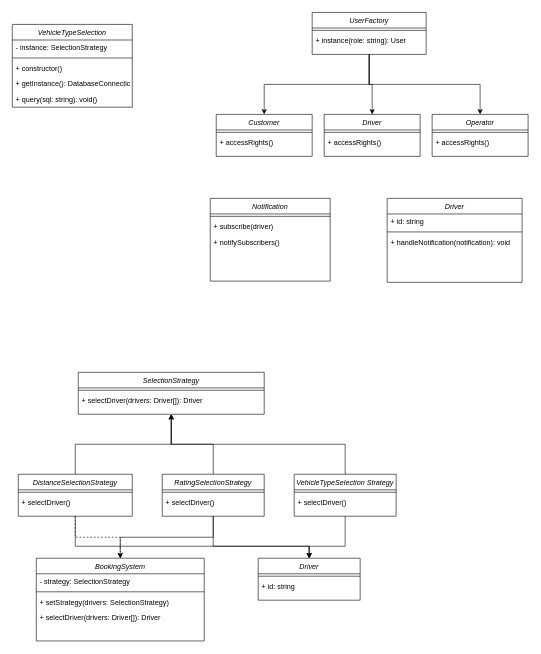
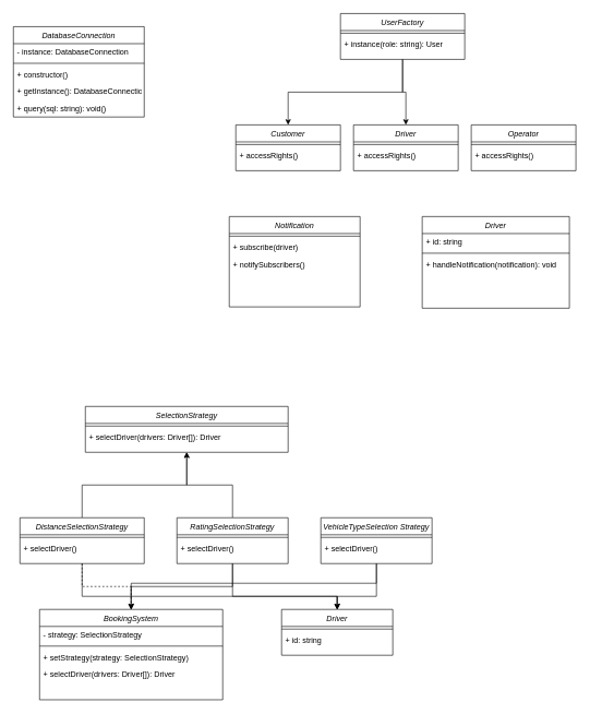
  <mxCell id="0" />
  <mxCell id="1" parent="0" />
- <mxCell id="2" value="VehicleTypeSelection" style="swimlane;fontStyle=2;align=center;verticalAlign=top;childLayout=stackLayout;horizontal=1;startSize=26;horizontalStack=0;resizeParent=1;resizeLast=0;collapsible=1;marginBottom=0;rounded=0;shadow=0;strokeWidth=1;" parent="1" vertex="1"><mxGeometry x="20" y="40" width="200" height="138" as="geometry"><mxRectangle x="230" y="140" width="160" height="26" as="alternateBounds" /></mxGeometry></mxCell>
- <mxCell id="3" value="- instance: SelectionStrategy" style="text;align=left;verticalAlign=top;spacingLeft=4;spacingRight=4;overflow=hidden;rotatable=0;points=[[0,0.5],[1,0.5]];portConstraint=eastwest;" parent="2" vertex="1"><mxGeometry y="26" width="200" height="26" as="geometry" /></mxCell>
+ <mxCell id="2" value="DatabaseConnection" style="swimlane;fontStyle=2;align=center;verticalAlign=top;childLayout=stackLayout;horizontal=1;startSize=26;horizontalStack=0;resizeParent=1;resizeLast=0;collapsible=1;marginBottom=0;rounded=0;shadow=0;strokeWidth=1;" parent="1" vertex="1"><mxGeometry x="20" y="40" width="200" height="138" as="geometry"><mxRectangle x="230" y="140" width="160" height="26" as="alternateBounds" /></mxGeometry></mxCell>
+ <mxCell id="3" value="- instance: DatabaseConnection" style="text;align=left;verticalAlign=top;spacingLeft=4;spacingRight=4;overflow=hidden;rotatable=0;points=[[0,0.5],[1,0.5]];portConstraint=eastwest;" parent="2" vertex="1"><mxGeometry y="26" width="200" height="26" as="geometry" /></mxCell>
  <mxCell id="4" value="" style="line;html=1;strokeWidth=1;align=left;verticalAlign=middle;spacingTop=-1;spacingLeft=3;spacingRight=3;rotatable=0;labelPosition=right;points=[];portConstraint=eastwest;" parent="2" vertex="1"><mxGeometry y="52" width="200" height="8" as="geometry" /></mxCell>
  <mxCell id="5" value="+ constructor()" style="text;align=left;verticalAlign=top;spacingLeft=4;spacingRight=4;overflow=hidden;rotatable=0;points=[[0,0.5],[1,0.5]];portConstraint=eastwest;" parent="2" vertex="1"><mxGeometry y="60" width="200" height="26" as="geometry" /></mxCell>
  <mxCell id="6" value="+ getInstance(): DatabaseConnection" style="text;align=left;verticalAlign=top;spacingLeft=4;spacingRight=4;overflow=hidden;rotatable=0;points=[[0,0.5],[1,0.5]];portConstraint=eastwest;" vertex="1" parent="2"><mxGeometry y="86" width="200" height="26" as="geometry" /></mxCell>
  <mxCell id="7" value="+ query(sql: string): void() " style="text;align=left;verticalAlign=top;spacingLeft=4;spacingRight=4;overflow=hidden;rotatable=0;points=[[0,0.5],[1,0.5]];portConstraint=eastwest;" vertex="1" parent="2"><mxGeometry y="112" width="200" height="26" as="geometry" /></mxCell>
  <mxCell id="8" style="edgeStyle=orthogonalEdgeStyle;rounded=0;orthogonalLoop=1;jettySize=auto;html=1;" edge="1" parent="1" source="11" target="14"><mxGeometry relative="1" as="geometry"><Array as="points"><mxPoint x="615" y="140" /><mxPoint x="440" y="140" /></Array></mxGeometry></mxCell>
  <mxCell id="9" style="edgeStyle=orthogonalEdgeStyle;rounded=0;orthogonalLoop=1;jettySize=auto;html=1;" edge="1" parent="1" source="11" target="17"><mxGeometry relative="1" as="geometry" /></mxCell>
- <mxCell id="10" style="edgeStyle=orthogonalEdgeStyle;rounded=0;orthogonalLoop=1;jettySize=auto;html=1;entryX=0.5;entryY=0;entryDx=0;entryDy=0;" edge="1" parent="1" source="11" target="20"><mxGeometry relative="1" as="geometry"><Array as="points"><mxPoint x="615" y="140" /><mxPoint x="800" y="140" /></Array></mxGeometry></mxCell>
  <mxCell id="11" value="UserFactory" style="swimlane;fontStyle=2;align=center;verticalAlign=top;childLayout=stackLayout;horizontal=1;startSize=26;horizontalStack=0;resizeParent=1;resizeLast=0;collapsible=1;marginBottom=0;rounded=0;shadow=0;strokeWidth=1;" vertex="1" parent="1"><mxGeometry x="520" y="20" width="190" height="70" as="geometry"><mxRectangle x="230" y="140" width="160" height="26" as="alternateBounds" /></mxGeometry></mxCell>
  <mxCell id="12" value="" style="line;html=1;strokeWidth=1;align=left;verticalAlign=middle;spacingTop=-1;spacingLeft=3;spacingRight=3;rotatable=0;labelPosition=right;points=[];portConstraint=eastwest;" vertex="1" parent="11"><mxGeometry y="26" width="190" height="8" as="geometry" /></mxCell>
  <mxCell id="13" value="+ instance(role: string): User" style="text;align=left;verticalAlign=top;spacingLeft=4;spacingRight=4;overflow=hidden;rotatable=0;points=[[0,0.5],[1,0.5]];portConstraint=eastwest;" vertex="1" parent="11"><mxGeometry y="34" width="190" height="26" as="geometry" /></mxCell>
  <mxCell id="14" value="Customer " style="swimlane;fontStyle=2;align=center;verticalAlign=top;childLayout=stackLayout;horizontal=1;startSize=26;horizontalStack=0;resizeParent=1;resizeLast=0;collapsible=1;marginBottom=0;rounded=0;shadow=0;strokeWidth=1;" vertex="1" parent="1"><mxGeometry x="360" y="190" width="160" height="70" as="geometry"><mxRectangle x="230" y="140" width="160" height="26" as="alternateBounds" /></mxGeometry></mxCell>
  <mxCell id="15" value="" style="line;html=1;strokeWidth=1;align=left;verticalAlign=middle;spacingTop=-1;spacingLeft=3;spacingRight=3;rotatable=0;labelPosition=right;points=[];portConstraint=eastwest;" vertex="1" parent="14"><mxGeometry y="26" width="160" height="8" as="geometry" /></mxCell>
  <mxCell id="16" value="+ accessRights()" style="text;align=left;verticalAlign=top;spacingLeft=4;spacingRight=4;overflow=hidden;rotatable=0;points=[[0,0.5],[1,0.5]];portConstraint=eastwest;" vertex="1" parent="14"><mxGeometry y="34" width="160" height="26" as="geometry" /></mxCell>
  <mxCell id="17" value="Driver" style="swimlane;fontStyle=2;align=center;verticalAlign=top;childLayout=stackLayout;horizontal=1;startSize=26;horizontalStack=0;resizeParent=1;resizeLast=0;collapsible=1;marginBottom=0;rounded=0;shadow=0;strokeWidth=1;" vertex="1" parent="1"><mxGeometry x="540" y="190" width="160" height="70" as="geometry"><mxRectangle x="230" y="140" width="160" height="26" as="alternateBounds" /></mxGeometry></mxCell>
  <mxCell id="18" value="" style="line;html=1;strokeWidth=1;align=left;verticalAlign=middle;spacingTop=-1;spacingLeft=3;spacingRight=3;rotatable=0;labelPosition=right;points=[];portConstraint=eastwest;" vertex="1" parent="17"><mxGeometry y="26" width="160" height="8" as="geometry" /></mxCell>
  <mxCell id="19" value="+ accessRights()" style="text;align=left;verticalAlign=top;spacingLeft=4;spacingRight=4;overflow=hidden;rotatable=0;points=[[0,0.5],[1,0.5]];portConstraint=eastwest;" vertex="1" parent="17"><mxGeometry y="34" width="160" height="26" as="geometry" /></mxCell>
  <mxCell id="20" value="Operator" style="swimlane;fontStyle=2;align=center;verticalAlign=top;childLayout=stackLayout;horizontal=1;startSize=26;horizontalStack=0;resizeParent=1;resizeLast=0;collapsible=1;marginBottom=0;rounded=0;shadow=0;strokeWidth=1;" vertex="1" parent="1"><mxGeometry x="720" y="190" width="160" height="70" as="geometry"><mxRectangle x="230" y="140" width="160" height="26" as="alternateBounds" /></mxGeometry></mxCell>
  <mxCell id="21" value="" style="line;html=1;strokeWidth=1;align=left;verticalAlign=middle;spacingTop=-1;spacingLeft=3;spacingRight=3;rotatable=0;labelPosition=right;points=[];portConstraint=eastwest;" vertex="1" parent="20"><mxGeometry y="26" width="160" height="8" as="geometry" /></mxCell>
  <mxCell id="22" value="+ accessRights()" style="text;align=left;verticalAlign=top;spacingLeft=4;spacingRight=4;overflow=hidden;rotatable=0;points=[[0,0.5],[1,0.5]];portConstraint=eastwest;" vertex="1" parent="20"><mxGeometry y="34" width="160" height="26" as="geometry" /></mxCell>
  <mxCell id="23" value="Notification" style="swimlane;fontStyle=2;align=center;verticalAlign=top;childLayout=stackLayout;horizontal=1;startSize=26;horizontalStack=0;resizeParent=1;resizeLast=0;collapsible=1;marginBottom=0;rounded=0;shadow=0;strokeWidth=1;" vertex="1" parent="1"><mxGeometry x="350" y="330" width="200" height="138" as="geometry"><mxRectangle x="230" y="140" width="160" height="26" as="alternateBounds" /></mxGeometry></mxCell>
  <mxCell id="24" value="" style="line;html=1;strokeWidth=1;align=left;verticalAlign=middle;spacingTop=-1;spacingLeft=3;spacingRight=3;rotatable=0;labelPosition=right;points=[];portConstraint=eastwest;" vertex="1" parent="23"><mxGeometry y="26" width="200" height="8" as="geometry" /></mxCell>
  <mxCell id="25" value="+ subscribe(driver)" style="text;align=left;verticalAlign=top;spacingLeft=4;spacingRight=4;overflow=hidden;rotatable=0;points=[[0,0.5],[1,0.5]];portConstraint=eastwest;" vertex="1" parent="23"><mxGeometry y="34" width="200" height="26" as="geometry" /></mxCell>
  <mxCell id="26" value="+ notifySubscribers()" style="text;align=left;verticalAlign=top;spacingLeft=4;spacingRight=4;overflow=hidden;rotatable=0;points=[[0,0.5],[1,0.5]];portConstraint=eastwest;" vertex="1" parent="23"><mxGeometry y="60" width="200" height="26" as="geometry" /></mxCell>
  <mxCell id="27" value="Driver" style="swimlane;fontStyle=2;align=center;verticalAlign=top;childLayout=stackLayout;horizontal=1;startSize=26;horizontalStack=0;resizeParent=1;resizeLast=0;collapsible=1;marginBottom=0;rounded=0;shadow=0;strokeWidth=1;" vertex="1" parent="1"><mxGeometry x="645" y="330" width="225" height="140" as="geometry"><mxRectangle x="230" y="140" width="160" height="26" as="alternateBounds" /></mxGeometry></mxCell>
  <mxCell id="28" value="+ id: string" style="text;align=left;verticalAlign=top;spacingLeft=4;spacingRight=4;overflow=hidden;rotatable=0;points=[[0,0.5],[1,0.5]];portConstraint=eastwest;" vertex="1" parent="27"><mxGeometry y="26" width="225" height="26" as="geometry" /></mxCell>
  <mxCell id="29" value="" style="line;html=1;strokeWidth=1;align=left;verticalAlign=middle;spacingTop=-1;spacingLeft=3;spacingRight=3;rotatable=0;labelPosition=right;points=[];portConstraint=eastwest;" vertex="1" parent="27"><mxGeometry y="52" width="225" height="8" as="geometry" /></mxCell>
  <mxCell id="30" value="+ handleNotification(notification): void" style="text;align=left;verticalAlign=top;spacingLeft=4;spacingRight=4;overflow=hidden;rotatable=0;points=[[0,0.5],[1,0.5]];portConstraint=eastwest;" vertex="1" parent="27"><mxGeometry y="60" width="225" height="26" as="geometry" /></mxCell>
  <mxCell id="31" value="SelectionStrategy" style="swimlane;fontStyle=2;align=center;verticalAlign=top;childLayout=stackLayout;horizontal=1;startSize=26;horizontalStack=0;resizeParent=1;resizeLast=0;collapsible=1;marginBottom=0;rounded=0;shadow=0;strokeWidth=1;" vertex="1" parent="1"><mxGeometry x="130" y="620" width="310" height="70" as="geometry"><mxRectangle x="230" y="140" width="160" height="26" as="alternateBounds" /></mxGeometry></mxCell>
  <mxCell id="32" value="" style="line;html=1;strokeWidth=1;align=left;verticalAlign=middle;spacingTop=-1;spacingLeft=3;spacingRight=3;rotatable=0;labelPosition=right;points=[];portConstraint=eastwest;" vertex="1" parent="31"><mxGeometry y="26" width="310" height="8" as="geometry" /></mxCell>
  <mxCell id="33" value="+ selectDriver(drivers: Driver[]): Driver" style="text;align=left;verticalAlign=top;spacingLeft=4;spacingRight=4;overflow=hidden;rotatable=0;points=[[0,0.5],[1,0.5]];portConstraint=eastwest;" vertex="1" parent="31"><mxGeometry y="34" width="310" height="26" as="geometry" /></mxCell>
  <mxCell id="34" style="edgeStyle=orthogonalEdgeStyle;rounded=0;orthogonalLoop=1;jettySize=auto;html=1;entryX=0.5;entryY=1;entryDx=0;entryDy=0;" edge="1" parent="1" source="37" target="31"><mxGeometry relative="1" as="geometry" /></mxCell>
  <mxCell id="35" style="edgeStyle=orthogonalEdgeStyle;rounded=0;orthogonalLoop=1;jettySize=auto;html=1;dashed=1;" edge="1" parent="1" source="37" target="52"><mxGeometry relative="1" as="geometry" /></mxCell>
  <mxCell id="36" style="edgeStyle=orthogonalEdgeStyle;rounded=0;orthogonalLoop=1;jettySize=auto;html=1;entryX=0.5;entryY=0;entryDx=0;entryDy=0;" edge="1" parent="1" source="37" target="57"><mxGeometry relative="1" as="geometry"><Array as="points"><mxPoint x="125" y="910" /><mxPoint x="515" y="910" /></Array></mxGeometry></mxCell>
  <mxCell id="37" value="DistanceSelectionStrategy" style="swimlane;fontStyle=2;align=center;verticalAlign=top;childLayout=stackLayout;horizontal=1;startSize=26;horizontalStack=0;resizeParent=1;resizeLast=0;collapsible=1;marginBottom=0;rounded=0;shadow=0;strokeWidth=1;" vertex="1" parent="1"><mxGeometry x="30" y="790" width="190" height="70" as="geometry"><mxRectangle x="230" y="140" width="160" height="26" as="alternateBounds" /></mxGeometry></mxCell>
  <mxCell id="38" value="" style="line;html=1;strokeWidth=1;align=left;verticalAlign=middle;spacingTop=-1;spacingLeft=3;spacingRight=3;rotatable=0;labelPosition=right;points=[];portConstraint=eastwest;" vertex="1" parent="37"><mxGeometry y="26" width="190" height="8" as="geometry" /></mxCell>
  <mxCell id="39" value="+ selectDriver()" style="text;align=left;verticalAlign=top;spacingLeft=4;spacingRight=4;overflow=hidden;rotatable=0;points=[[0,0.5],[1,0.5]];portConstraint=eastwest;" vertex="1" parent="37"><mxGeometry y="34" width="190" height="26" as="geometry" /></mxCell>
  <mxCell id="40" style="edgeStyle=orthogonalEdgeStyle;rounded=0;orthogonalLoop=1;jettySize=auto;html=1;entryX=0.5;entryY=1;entryDx=0;entryDy=0;" edge="1" parent="1" source="43" target="31"><mxGeometry relative="1" as="geometry" /></mxCell>
  <mxCell id="41" style="edgeStyle=orthogonalEdgeStyle;rounded=0;orthogonalLoop=1;jettySize=auto;html=1;entryX=0.5;entryY=0;entryDx=0;entryDy=0;" edge="1" parent="1" source="43" target="52"><mxGeometry relative="1" as="geometry" /></mxCell>
  <mxCell id="42" style="edgeStyle=orthogonalEdgeStyle;rounded=0;orthogonalLoop=1;jettySize=auto;html=1;entryX=0.5;entryY=0;entryDx=0;entryDy=0;" edge="1" parent="1" source="43" target="57"><mxGeometry relative="1" as="geometry"><Array as="points"><mxPoint x="355" y="910" /><mxPoint x="515" y="910" /></Array></mxGeometry></mxCell>
  <mxCell id="43" value="RatingSelectionStrategy" style="swimlane;fontStyle=2;align=center;verticalAlign=top;childLayout=stackLayout;horizontal=1;startSize=26;horizontalStack=0;resizeParent=1;resizeLast=0;collapsible=1;marginBottom=0;rounded=0;shadow=0;strokeWidth=1;" vertex="1" parent="1"><mxGeometry x="270" y="790" width="170" height="70" as="geometry"><mxRectangle x="230" y="140" width="160" height="26" as="alternateBounds" /></mxGeometry></mxCell>
  <mxCell id="44" value="" style="line;html=1;strokeWidth=1;align=left;verticalAlign=middle;spacingTop=-1;spacingLeft=3;spacingRight=3;rotatable=0;labelPosition=right;points=[];portConstraint=eastwest;" vertex="1" parent="43"><mxGeometry y="26" width="170" height="8" as="geometry" /></mxCell>
  <mxCell id="45" value="+ selectDriver()" style="text;align=left;verticalAlign=top;spacingLeft=4;spacingRight=4;overflow=hidden;rotatable=0;points=[[0,0.5],[1,0.5]];portConstraint=eastwest;" vertex="1" parent="43"><mxGeometry y="34" width="170" height="26" as="geometry" /></mxCell>
- <mxCell id="46" style="edgeStyle=orthogonalEdgeStyle;rounded=0;orthogonalLoop=1;jettySize=auto;html=1;entryX=0.5;entryY=1;entryDx=0;entryDy=0;" edge="1" parent="1" source="49" target="31"><mxGeometry relative="1" as="geometry"><Array as="points"><mxPoint x="575" y="740" /><mxPoint x="285" y="740" /></Array></mxGeometry></mxCell>
+ <mxCell id="47" style="edgeStyle=orthogonalEdgeStyle;rounded=0;orthogonalLoop=1;jettySize=auto;html=1;entryX=0.5;entryY=0;entryDx=0;entryDy=0;" edge="1" parent="1" source="49" target="52"><mxGeometry relative="1" as="geometry"><Array as="points"><mxPoint x="575" y="890" /><mxPoint x="200" y="890" /></Array></mxGeometry></mxCell>
  <mxCell id="48" style="edgeStyle=orthogonalEdgeStyle;rounded=0;orthogonalLoop=1;jettySize=auto;html=1;entryX=0.5;entryY=0;entryDx=0;entryDy=0;" edge="1" parent="1" source="49" target="57"><mxGeometry relative="1" as="geometry"><Array as="points"><mxPoint x="575" y="910" /><mxPoint x="515" y="910" /></Array></mxGeometry></mxCell>
  <mxCell id="49" value="VehicleTypeSelection Strategy" style="swimlane;fontStyle=2;align=center;verticalAlign=top;childLayout=stackLayout;horizontal=1;startSize=26;horizontalStack=0;resizeParent=1;resizeLast=0;collapsible=1;marginBottom=0;rounded=0;shadow=0;strokeWidth=1;" vertex="1" parent="1"><mxGeometry x="490" y="790" width="170" height="70" as="geometry"><mxRectangle x="230" y="140" width="160" height="26" as="alternateBounds" /></mxGeometry></mxCell>
  <mxCell id="50" value="" style="line;html=1;strokeWidth=1;align=left;verticalAlign=middle;spacingTop=-1;spacingLeft=3;spacingRight=3;rotatable=0;labelPosition=right;points=[];portConstraint=eastwest;" vertex="1" parent="49"><mxGeometry y="26" width="170" height="8" as="geometry" /></mxCell>
  <mxCell id="51" value="+ selectDriver()" style="text;align=left;verticalAlign=top;spacingLeft=4;spacingRight=4;overflow=hidden;rotatable=0;points=[[0,0.5],[1,0.5]];portConstraint=eastwest;" vertex="1" parent="49"><mxGeometry y="34" width="170" height="26" as="geometry" /></mxCell>
  <mxCell id="52" value="BookingSystem" style="swimlane;fontStyle=2;align=center;verticalAlign=top;childLayout=stackLayout;horizontal=1;startSize=26;horizontalStack=0;resizeParent=1;resizeLast=0;collapsible=1;marginBottom=0;rounded=0;shadow=0;strokeWidth=1;" vertex="1" parent="1"><mxGeometry x="60" y="930" width="280" height="138" as="geometry"><mxRectangle x="230" y="140" width="160" height="26" as="alternateBounds" /></mxGeometry></mxCell>
  <mxCell id="53" value="- strategy: SelectionStrategy" style="text;align=left;verticalAlign=top;spacingLeft=4;spacingRight=4;overflow=hidden;rotatable=0;points=[[0,0.5],[1,0.5]];portConstraint=eastwest;" vertex="1" parent="52"><mxGeometry y="26" width="280" height="26" as="geometry" /></mxCell>
  <mxCell id="54" value="" style="line;html=1;strokeWidth=1;align=left;verticalAlign=middle;spacingTop=-1;spacingLeft=3;spacingRight=3;rotatable=0;labelPosition=right;points=[];portConstraint=eastwest;" vertex="1" parent="52"><mxGeometry y="52" width="280" height="8" as="geometry" /></mxCell>
- <mxCell id="55" value="+ setStrategy(drivers: SelectionStrategy)" style="text;align=left;verticalAlign=top;spacingLeft=4;spacingRight=4;overflow=hidden;rotatable=0;points=[[0,0.5],[1,0.5]];portConstraint=eastwest;" vertex="1" parent="52"><mxGeometry y="60" width="280" height="26" as="geometry" /></mxCell>
+ <mxCell id="55" value="+ setStrategy(strategy: SelectionStrategy)" style="text;align=left;verticalAlign=top;spacingLeft=4;spacingRight=4;overflow=hidden;rotatable=0;points=[[0,0.5],[1,0.5]];portConstraint=eastwest;" vertex="1" parent="52"><mxGeometry y="60" width="280" height="26" as="geometry" /></mxCell>
  <mxCell id="56" value="+ selectDriver(drivers: Driver[]): Driver" style="text;align=left;verticalAlign=top;spacingLeft=4;spacingRight=4;overflow=hidden;rotatable=0;points=[[0,0.5],[1,0.5]];portConstraint=eastwest;" vertex="1" parent="52"><mxGeometry y="86" width="280" height="26" as="geometry" /></mxCell>
  <mxCell id="57" value="Driver" style="swimlane;fontStyle=2;align=center;verticalAlign=top;childLayout=stackLayout;horizontal=1;startSize=26;horizontalStack=0;resizeParent=1;resizeLast=0;collapsible=1;marginBottom=0;rounded=0;shadow=0;strokeWidth=1;" vertex="1" parent="1"><mxGeometry x="430" y="930" width="170" height="70" as="geometry"><mxRectangle x="230" y="140" width="160" height="26" as="alternateBounds" /></mxGeometry></mxCell>
  <mxCell id="58" value="" style="line;html=1;strokeWidth=1;align=left;verticalAlign=middle;spacingTop=-1;spacingLeft=3;spacingRight=3;rotatable=0;labelPosition=right;points=[];portConstraint=eastwest;" vertex="1" parent="57"><mxGeometry y="26" width="170" height="8" as="geometry" /></mxCell>
  <mxCell id="59" value="+ id: string" style="text;align=left;verticalAlign=top;spacingLeft=4;spacingRight=4;overflow=hidden;rotatable=0;points=[[0,0.5],[1,0.5]];portConstraint=eastwest;" vertex="1" parent="57"><mxGeometry y="34" width="170" height="26" as="geometry" /></mxCell>
